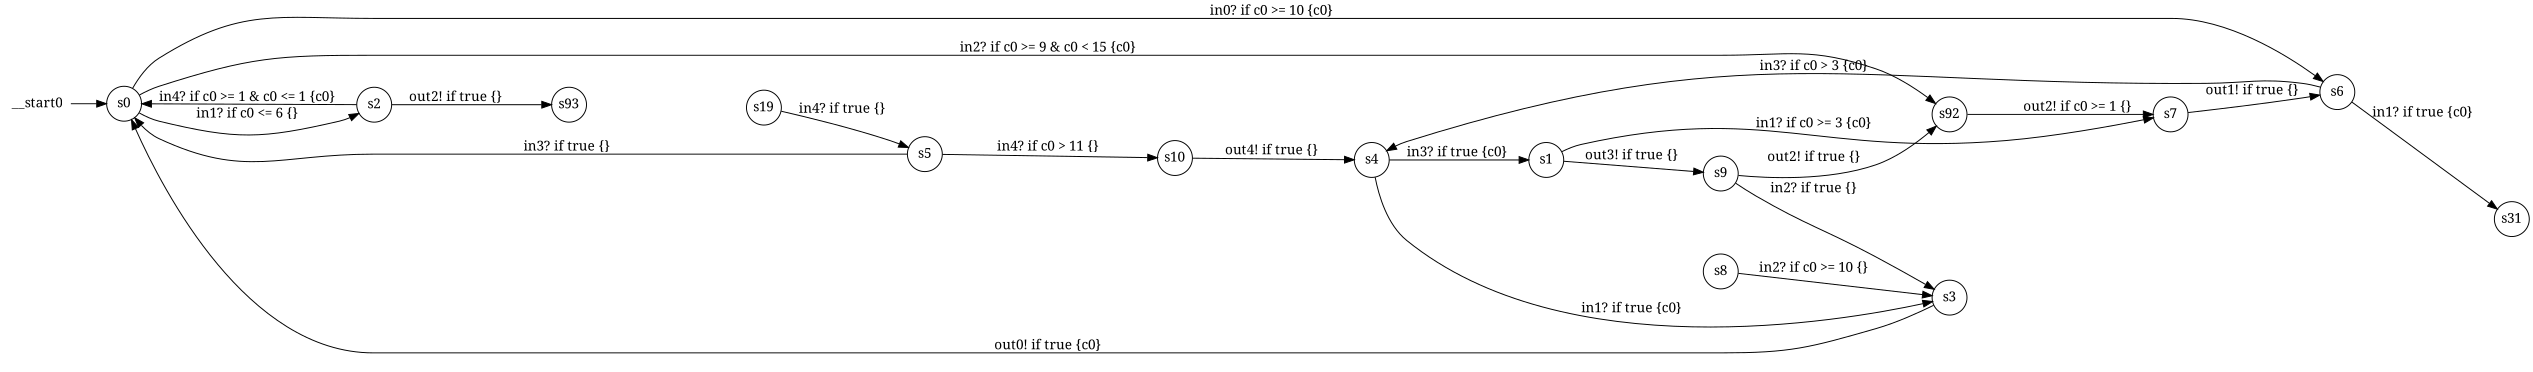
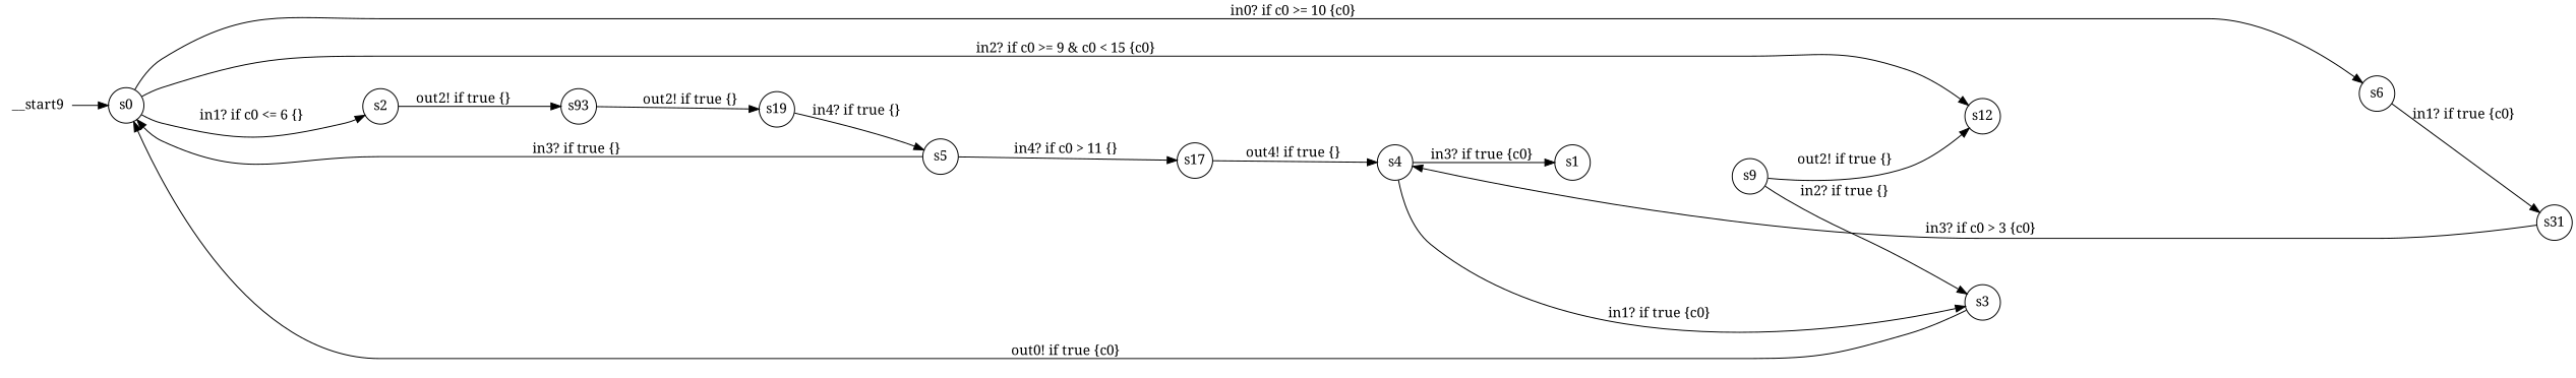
  digraph {
    fontname="Noto Serif"
    rankdir=LR
    node [fontname="Noto Serif" shape=circle margin=0]
    edge [fontname="Noto Serif"]
-   __start0 [shape=none margin=""]
+   __start0 [shape=none label=__start9 margin=""]
    n2 [label=s0]
    n3 [label=s2]
    n4 [label=s6]
-   n5 [label=s92]
+   n5 [label=s12]
    n6 [label=s1]
-   n7 [label=s7]
    n8 [label=s9]
    n9 [label=s93]
    n10 [label=s4]
    n11 [label=s31]
    n12 [label=s3]
    n13 [label=s19]
-   n14 [label=s8]
    n15 [label=s5]
-   n16 [label=s10]
+   n16 [label=s17]
    __start0 -> n2
    n2 -> n3 [label="in1? if c0 <= 6 {} "]
    n2 -> n4 [label="in0? if c0 >= 10 {c0} "]
    n2 -> n5 [label="in2? if c0 >= 9 & c0 < 15 {c0} "]
-   n3 -> n2 [label="in4? if c0 >= 1 & c0 <= 1 {c0} "]
    n3 -> n9 [label="out2! if true {} "]
-   n4 -> n10 [label="in3? if c0 > 3 {c0} "]
+   n11 -> n10 [label="in3? if c0 > 3 {c0} "]
    n4 -> n11 [label="in1? if true {c0} "]
-   n5 -> n7 [label="out2! if c0 >= 1 {} "]
-   n6 -> n7 [label="in1? if c0 >= 3 {c0} "]
-   n6 -> n8 [label="out3! if true {} "]
-   n7 -> n4 [label="out1! if true {} "]
    n8 -> n5 [label="out2! if true {} "]
    n8 -> n12 [label="in2? if true {} "]
+   n9 -> n13 [label="out2! if true {} "]
    n10 -> n6 [label="in3? if true {c0} "]
    n10 -> n12 [label="in1? if true {c0} "]
    n12 -> n2 [label="out0! if true {c0} "]
    n13 -> n15 [label="in4? if true {} "]
-   n14 -> n12 [label="in2? if c0 >= 10 {} "]
    n15 -> n2 [label="in3? if true {} "]
    n15 -> n16 [label="in4? if c0 > 11 {} "]
    n16 -> n10 [label="out4! if true {} "]
  }
